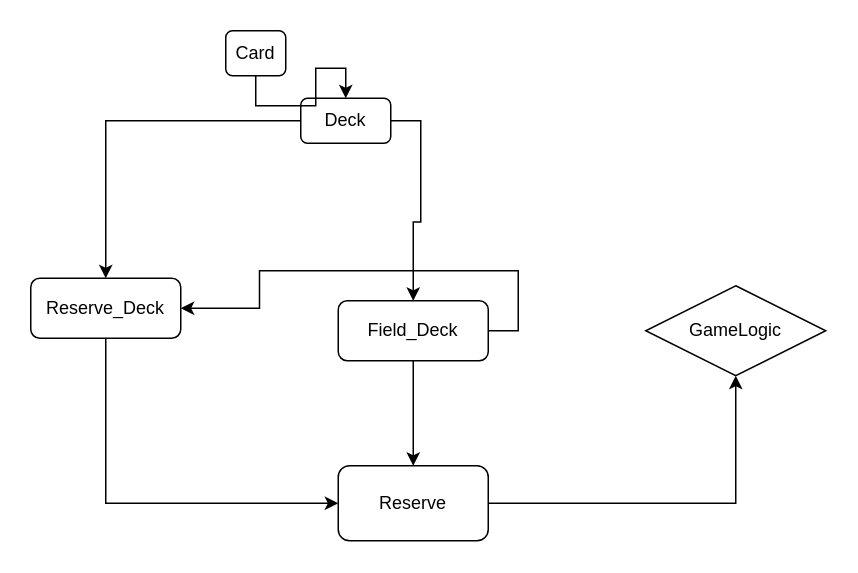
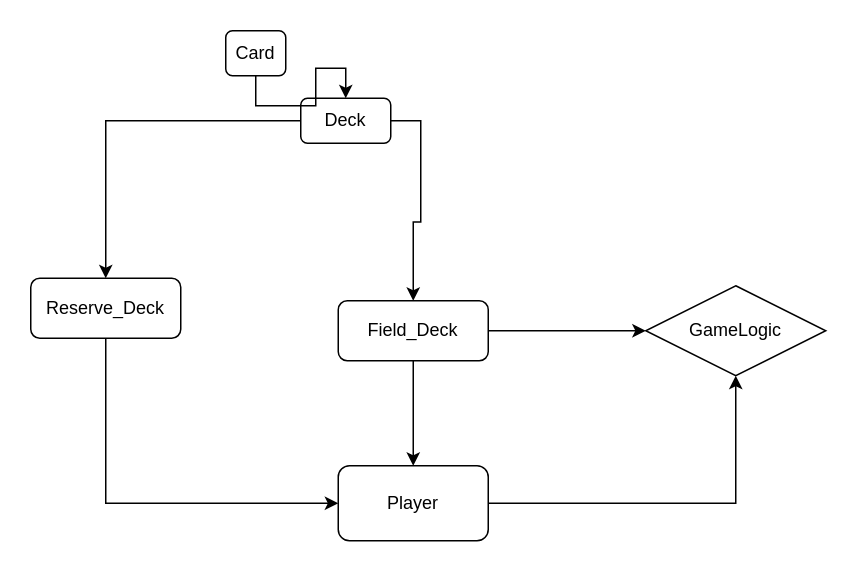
  <mxCell id="0" />
  <mxCell id="1" parent="0" />
  <mxCell id="2" style="edgeStyle=orthogonalEdgeStyle;rounded=0;orthogonalLoop=1;jettySize=auto;html=1;exitX=0.5;exitY=1;exitDx=0;exitDy=0;entryX=0;entryY=0.5;entryDx=0;entryDy=0;" edge="1" parent="1" source="3" target="5"><mxGeometry relative="1" as="geometry" /></mxCell>
  <mxCell id="3" value="&lt;div&gt;Reserve_Deck&lt;br&gt;&lt;/div&gt;" style="rounded=1;whiteSpace=wrap;html=1;" parent="1" vertex="1"><mxGeometry x="20" y="185" width="100" height="40" as="geometry" /></mxCell>
  <mxCell id="4" style="edgeStyle=orthogonalEdgeStyle;rounded=0;orthogonalLoop=1;jettySize=auto;html=1;exitX=1;exitY=0.5;exitDx=0;exitDy=0;entryX=0.5;entryY=1;entryDx=0;entryDy=0;" edge="1" parent="1" source="5" target="14"><mxGeometry relative="1" as="geometry" /></mxCell>
- <mxCell id="5" value="Reserve" style="rounded=1;whiteSpace=wrap;html=1;" parent="1" vertex="1"><mxGeometry x="225" y="310" width="100" height="50" as="geometry" /></mxCell>
- <mxCell id="6" style="edgeStyle=orthogonalEdgeStyle;rounded=0;orthogonalLoop=1;jettySize=auto;html=1;exitX=1;exitY=0.5;exitDx=0;exitDy=0;" edge="1" parent="1" source="8" target="3"><mxGeometry relative="1" as="geometry" /></mxCell>
+ <mxCell id="5" value="Player" style="rounded=1;whiteSpace=wrap;html=1;" parent="1" vertex="1"><mxGeometry x="225" y="310" width="100" height="50" as="geometry" /></mxCell>
+ <mxCell id="6" style="edgeStyle=orthogonalEdgeStyle;rounded=0;orthogonalLoop=1;jettySize=auto;html=1;exitX=1;exitY=0.5;exitDx=0;exitDy=0;" edge="1" parent="1" source="8" target="14"><mxGeometry relative="1" as="geometry" /></mxCell>
  <mxCell id="7" style="edgeStyle=orthogonalEdgeStyle;rounded=0;orthogonalLoop=1;jettySize=auto;html=1;exitX=0.5;exitY=1;exitDx=0;exitDy=0;" edge="1" parent="1" source="8" target="5"><mxGeometry relative="1" as="geometry" /></mxCell>
  <mxCell id="8" value="Field_Deck" style="rounded=1;whiteSpace=wrap;html=1;" parent="1" vertex="1"><mxGeometry x="225" y="200" width="100" height="40" as="geometry" /></mxCell>
  <mxCell id="9" style="edgeStyle=orthogonalEdgeStyle;rounded=0;orthogonalLoop=1;jettySize=auto;html=1;exitX=0;exitY=0.5;exitDx=0;exitDy=0;entryX=0.5;entryY=0;entryDx=0;entryDy=0;" edge="1" parent="1" source="11" target="3"><mxGeometry relative="1" as="geometry" /></mxCell>
  <mxCell id="10" style="edgeStyle=orthogonalEdgeStyle;rounded=0;orthogonalLoop=1;jettySize=auto;html=1;exitX=1;exitY=0.5;exitDx=0;exitDy=0;" edge="1" parent="1" source="11" target="8"><mxGeometry relative="1" as="geometry" /></mxCell>
  <mxCell id="11" value="&lt;div&gt;Deck&lt;/div&gt;" style="rounded=1;whiteSpace=wrap;html=1;" parent="1" vertex="1"><mxGeometry x="200" y="65" width="60" height="30" as="geometry" /></mxCell>
  <mxCell id="12" style="edgeStyle=orthogonalEdgeStyle;rounded=0;orthogonalLoop=1;jettySize=auto;html=1;exitX=0.5;exitY=1;exitDx=0;exitDy=0;entryX=0.5;entryY=0;entryDx=0;entryDy=0;" edge="1" parent="1" source="13" target="11"><mxGeometry relative="1" as="geometry" /></mxCell>
  <mxCell id="13" value="Card" style="rounded=1;whiteSpace=wrap;html=1;" parent="1" vertex="1"><mxGeometry x="150" y="20" width="40" height="30" as="geometry" /></mxCell>
  <mxCell id="14" value="&lt;div&gt;GameLogic&lt;/div&gt;" style="rhombus;whiteSpace=wrap;html=1;" vertex="1" parent="1"><mxGeometry x="430" y="190" width="120" height="60" as="geometry" /></mxCell>
